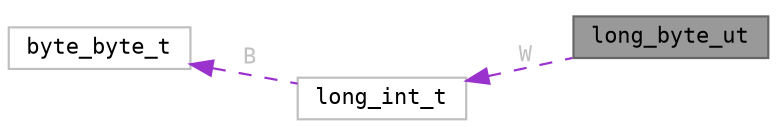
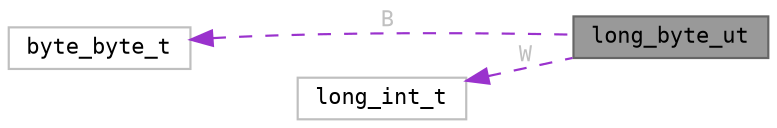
  digraph {
    fontname="DejaVu Sans Mono"
    rankdir=LR
    node [color=grey75 fillcolor=white fontname="DejaVu Sans Mono" fontsize=10 shape=box style=filled]
    edge [color=darkorchid3 dir=back fontcolor=grey fontname="DejaVu Sans Mono" fontsize=10 labelfontname=Helvetica labelfontsize=10 style=dashed]
    n1 [color=gray40 fillcolor=grey60 fontcolor=black height=0.2 label=long_byte_ut width=0.4]
    n2 [height=0.2 label=byte_byte_t width=0.4]
    n3 [height=0.2 label=long_int_t width=0.4]
-   n2 -> n3 [label=" B"]
+   n2 -> n1 [label=" B"]
    n3 -> n1 [label=" W"]
  }
